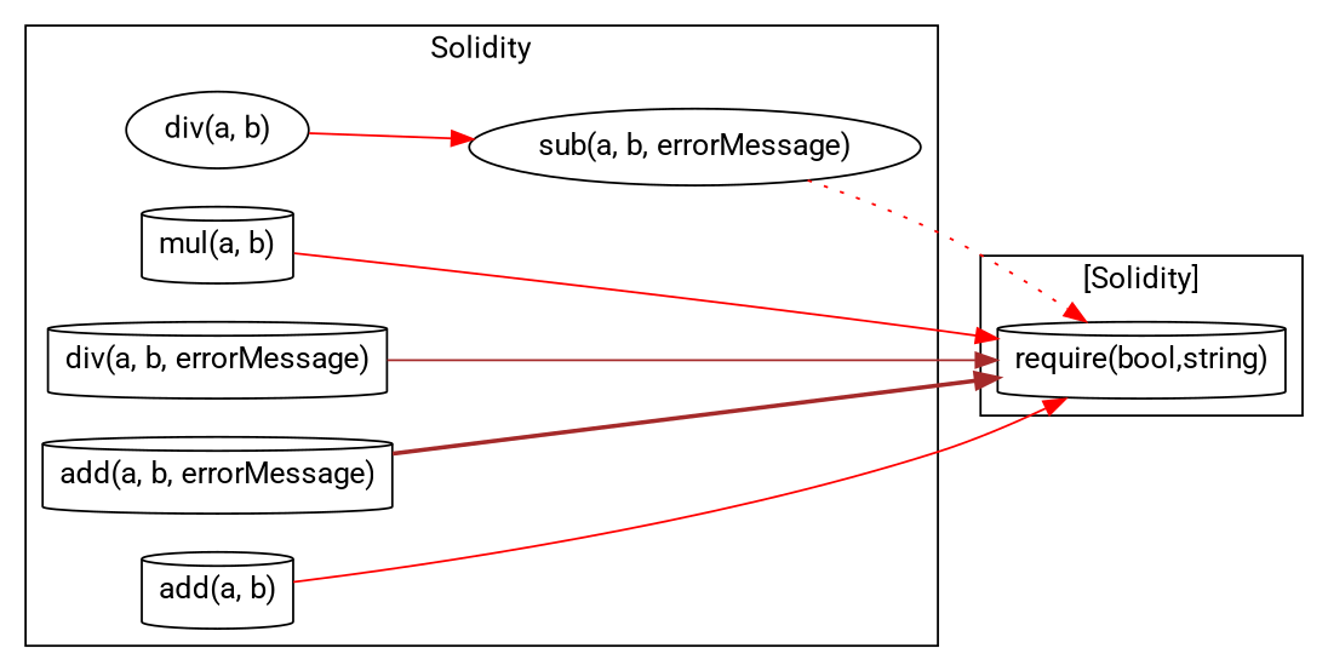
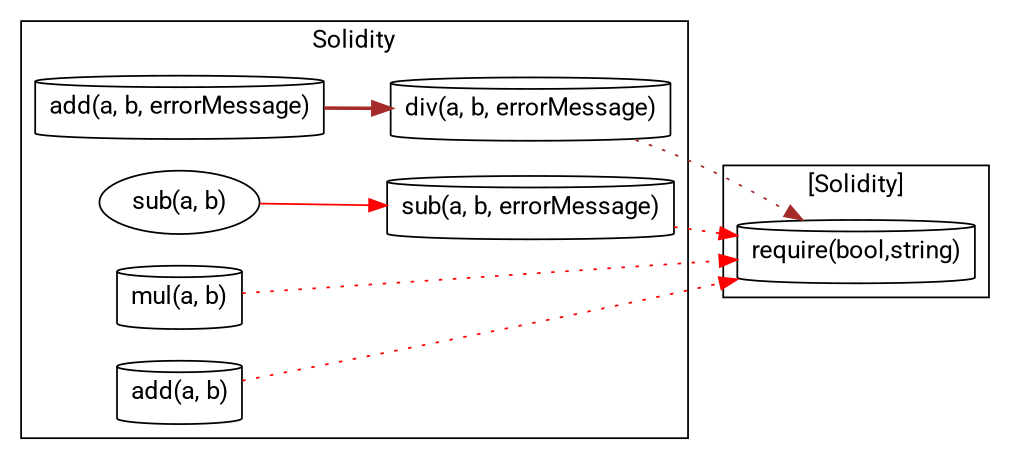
  strict digraph {
    fontname=Roboto
    rankdir=LR
    node [fontname=Roboto shape=cylinder]
    edge [color=red fontname=Roboto style=dotted]
    n1 [label="mul(a, b)"]
    n2 [label="div(a, b, errorMessage)"]
-   n3 [label="sub(a, b, errorMessage)" shape=ellipse]
+   n3 [label="sub(a, b, errorMessage)"]
    n4 [label="add(a, b, errorMessage)"]
-   n5 [label="div(a, b)" shape=ellipse]
+   n5 [label="sub(a, b)" shape=ellipse]
    n6 [label="add(a, b)"]
    "require(bool,string)"
    subgraph cluster_1 {
      label=Solidity
      n1
      n2
      n3
      n4
      n5
      n6
    }
    subgraph cluster_2 {
      label="[Solidity]"
      "require(bool,string)"
    }
-   n1 -> "require(bool,string)" [style=solid]
-   n2 -> "require(bool,string)" [color=brown style=solid]
+   n1 -> "require(bool,string)"
+   n2 -> "require(bool,string)" [color=brown]
    n3 -> "require(bool,string)"
-   n4 -> "require(bool,string)" [color=brown style=bold]
+   n4 -> n2 [color=brown style=bold]
    n5 -> n3 [style=solid]
-   n6 -> "require(bool,string)" [style=solid]
+   n6 -> "require(bool,string)"
  }
